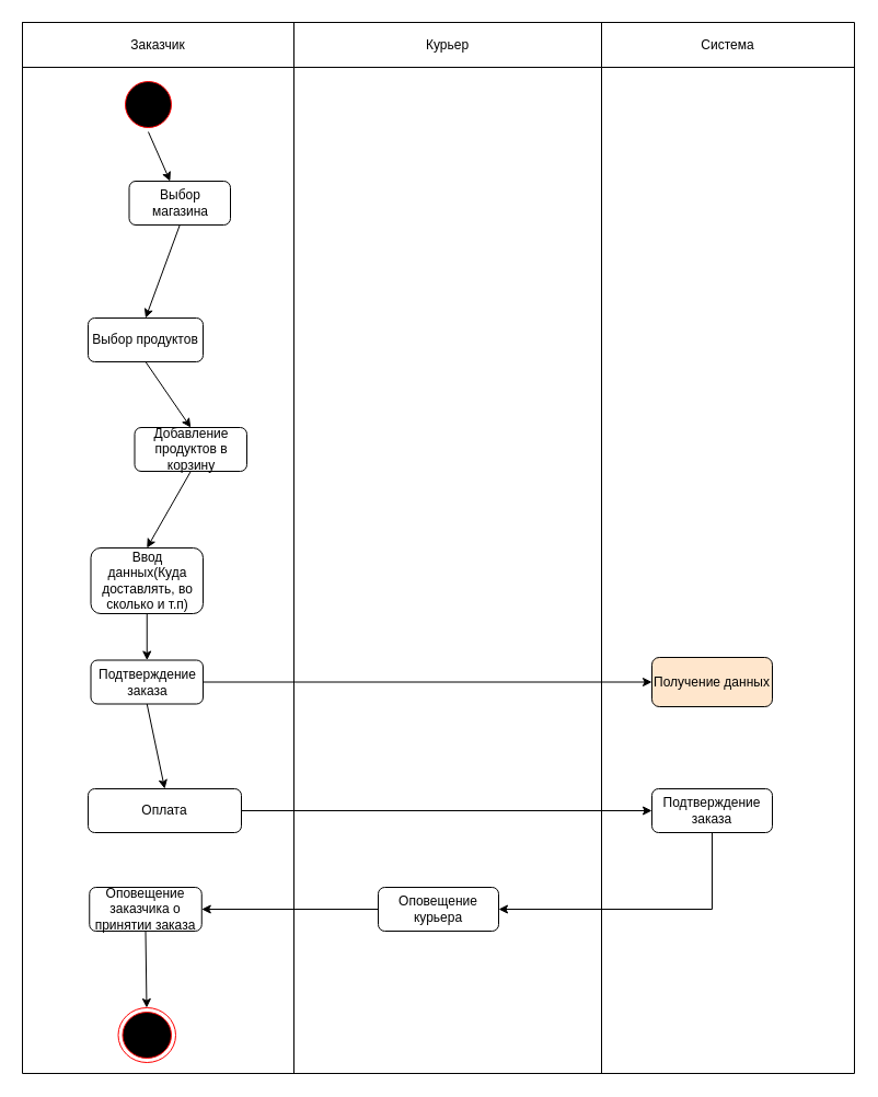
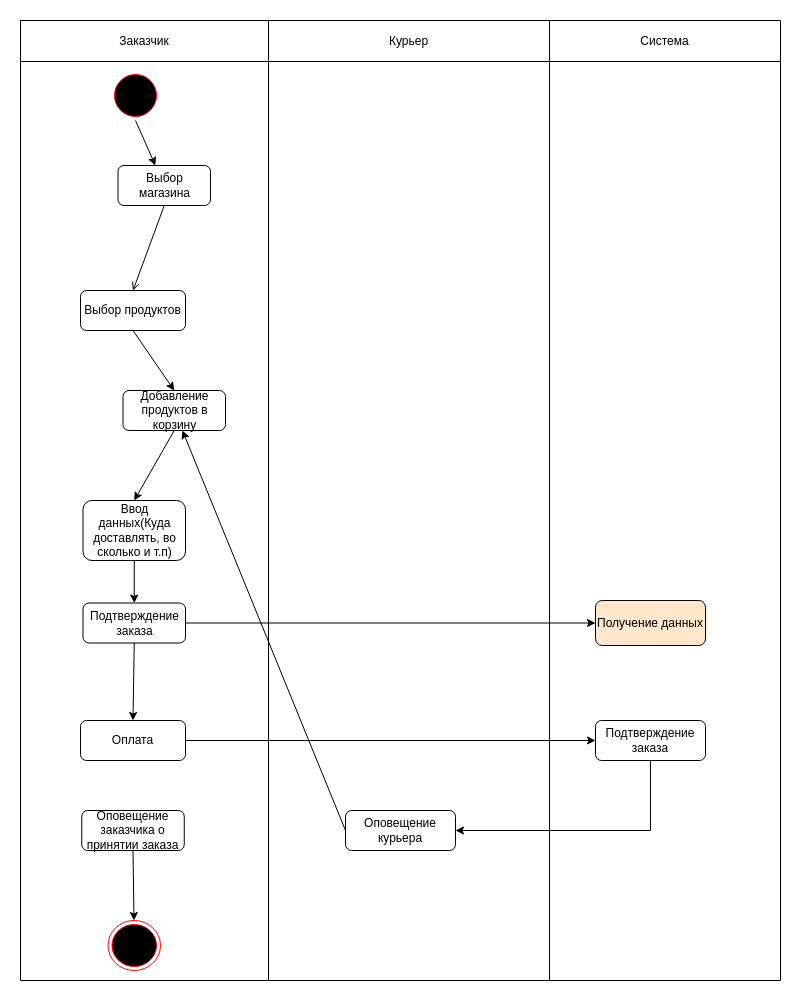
  <mxCell id="0" />
  <mxCell id="1" parent="0" />
  <mxCell id="2" value="" style="shape=table;startSize=0;container=1;collapsible=0;childLayout=tableLayout;" parent="1" vertex="1"><mxGeometry x="20" width="760" height="960" as="geometry" y="20" /></mxCell>
  <mxCell id="3" value="" style="shape=tableRow;horizontal=0;startSize=0;swimlaneHead=0;swimlaneBody=0;strokeColor=inherit;top=0;left=0;bottom=0;right=0;collapsible=0;dropTarget=0;fillColor=none;points=[[0,0.5],[1,0.5]];portConstraint=eastwest;" parent="2" vertex="1"><mxGeometry width="760" height="41" as="geometry" /></mxCell>
  <mxCell id="4" value="Заказчик" style="shape=partialRectangle;html=1;whiteSpace=wrap;connectable=0;strokeColor=inherit;overflow=hidden;fillColor=none;top=0;left=0;bottom=0;right=0;pointerEvents=1;" parent="3" vertex="1"><mxGeometry width="248" height="41" as="geometry"><mxRectangle width="248" height="41" as="alternateBounds" /></mxGeometry></mxCell>
  <mxCell id="5" value="Курьер" style="shape=partialRectangle;html=1;whiteSpace=wrap;connectable=0;strokeColor=inherit;overflow=hidden;fillColor=none;top=0;left=0;bottom=0;right=0;pointerEvents=1;" parent="3" vertex="1"><mxGeometry x="248" width="281" height="41" as="geometry"><mxRectangle width="281" height="41" as="alternateBounds" /></mxGeometry></mxCell>
  <mxCell id="6" value="Система" style="shape=partialRectangle;html=1;whiteSpace=wrap;connectable=0;strokeColor=inherit;overflow=hidden;fillColor=none;top=0;left=0;bottom=0;right=0;pointerEvents=1;" parent="3" vertex="1"><mxGeometry x="529" width="231" height="41" as="geometry"><mxRectangle width="231" height="41" as="alternateBounds" /></mxGeometry></mxCell>
  <mxCell id="7" value="" style="shape=tableRow;horizontal=0;startSize=0;swimlaneHead=0;swimlaneBody=0;strokeColor=inherit;top=0;left=0;bottom=0;right=0;collapsible=0;dropTarget=0;fillColor=none;points=[[0,0.5],[1,0.5]];portConstraint=eastwest;" parent="2" vertex="1"><mxGeometry y="41" width="760" height="919" as="geometry" /></mxCell>
  <mxCell id="8" value="" style="shape=partialRectangle;html=1;whiteSpace=wrap;connectable=0;strokeColor=inherit;overflow=hidden;fillColor=none;top=0;left=0;bottom=0;right=0;pointerEvents=1;" parent="7" vertex="1"><mxGeometry width="248" height="919" as="geometry"><mxRectangle width="248" height="919" as="alternateBounds" /></mxGeometry></mxCell>
  <mxCell id="9" value="" style="shape=partialRectangle;html=1;whiteSpace=wrap;connectable=0;strokeColor=inherit;overflow=hidden;fillColor=none;top=0;left=0;bottom=0;right=0;pointerEvents=1;" parent="7" vertex="1"><mxGeometry x="248" width="281" height="919" as="geometry"><mxRectangle width="281" height="919" as="alternateBounds" /></mxGeometry></mxCell>
  <mxCell id="10" value="" style="shape=partialRectangle;html=1;whiteSpace=wrap;connectable=0;strokeColor=inherit;overflow=hidden;fillColor=none;top=0;left=0;bottom=0;right=0;pointerEvents=1;" parent="7" vertex="1"><mxGeometry x="529" width="231" height="919" as="geometry"><mxRectangle width="231" height="919" as="alternateBounds" /></mxGeometry></mxCell>
  <mxCell id="11" value="Выбор продуктов" style="rounded=1;whiteSpace=wrap;html=1;" parent="1" vertex="1"><mxGeometry x="80" y="290" width="105" height="40" as="geometry" /></mxCell>
- <mxCell id="12" value="" style="endArrow=classic;html=1;rounded=0;entryX=0.5;entryY=0;entryDx=0;entryDy=0;exitX=0.5;exitY=1;exitDx=0;exitDy=0;" parent="1" target="11" edge="1" source="33"><mxGeometry width="50" height="50" relative="1" as="geometry"><mxPoint x="132.5" y="240" as="sourcePoint" /><mxPoint x="175" y="280" as="targetPoint" /></mxGeometry></mxCell>
+ <mxCell id="12" value="" style="endArrow=open;html=1;rounded=0;entryX=0.5;entryY=0;entryDx=0;entryDy=0;exitX=0.5;exitY=1;exitDx=0;exitDy=0;" parent="1" target="11" edge="1" source="33"><mxGeometry width="50" height="50" relative="1" as="geometry"><mxPoint x="132.5" y="240" as="sourcePoint" /><mxPoint x="175" y="280" as="targetPoint" /></mxGeometry></mxCell>
  <mxCell id="13" value="Добавление продуктов в корзину" style="rounded=1;whiteSpace=wrap;html=1;" parent="1" vertex="1"><mxGeometry x="122.5" y="390" width="102.5" height="40" as="geometry" /></mxCell>
  <mxCell id="14" value="Ввод данных(Куда доставлять, во сколько и т.п)" style="rounded=1;whiteSpace=wrap;html=1;" parent="1" vertex="1"><mxGeometry x="82.5" y="500" width="102.5" height="60" as="geometry" /></mxCell>
  <mxCell id="15" value="Подтверждение заказа" style="rounded=1;whiteSpace=wrap;html=1;" parent="1" vertex="1"><mxGeometry x="82.5" y="602.5" width="102.5" height="40" as="geometry" /></mxCell>
- <mxCell id="16" value="Оплата" style="rounded=1;whiteSpace=wrap;html=1;" parent="1" vertex="1"><mxGeometry x="80" y="720" width="140" height="40" as="geometry" /></mxCell>
+ <mxCell id="16" value="Оплата" style="rounded=1;whiteSpace=wrap;html=1;" parent="1" vertex="1"><mxGeometry x="80" y="720" width="105" height="40" as="geometry" /></mxCell>
  <mxCell id="17" value="" style="endArrow=classic;html=1;rounded=0;entryX=0.5;entryY=0;entryDx=0;entryDy=0;exitX=0.5;exitY=1;exitDx=0;exitDy=0;" parent="1" source="11" target="13" edge="1"><mxGeometry width="50" height="50" relative="1" as="geometry"><mxPoint x="185" y="700" as="sourcePoint" /><mxPoint x="235" y="650" as="targetPoint" /></mxGeometry></mxCell>
  <mxCell id="18" value="" style="endArrow=classic;html=1;rounded=0;entryX=0.5;entryY=0;entryDx=0;entryDy=0;exitX=0.5;exitY=1;exitDx=0;exitDy=0;" parent="1" source="13" target="14" edge="1"><mxGeometry width="50" height="50" relative="1" as="geometry"><mxPoint x="175" y="380" as="sourcePoint" /><mxPoint x="225" y="330" as="targetPoint" /></mxGeometry></mxCell>
  <mxCell id="19" value="" style="endArrow=classic;html=1;rounded=0;entryX=0.5;entryY=0;entryDx=0;entryDy=0;exitX=0.5;exitY=1;exitDx=0;exitDy=0;" parent="1" source="14" target="15" edge="1"><mxGeometry width="50" height="50" relative="1" as="geometry"><mxPoint x="405" y="530" as="sourcePoint" /><mxPoint x="455" y="480" as="targetPoint" /></mxGeometry></mxCell>
  <mxCell id="20" value="" style="endArrow=classic;html=1;rounded=0;exitX=0.5;exitY=1;exitDx=0;exitDy=0;entryX=0.5;entryY=0;entryDx=0;entryDy=0;" parent="1" source="15" target="16" edge="1"><mxGeometry width="50" height="50" relative="1" as="geometry"><mxPoint x="405" y="530" as="sourcePoint" /><mxPoint x="455" y="480" as="targetPoint" /></mxGeometry></mxCell>
  <mxCell id="21" value="" style="endArrow=classic;html=1;rounded=0;exitX=1;exitY=0.5;exitDx=0;exitDy=0;" parent="1" source="15" target="22" edge="1"><mxGeometry width="50" height="50" relative="1" as="geometry"><mxPoint x="185" y="590" as="sourcePoint" /><mxPoint x="235" y="540" as="targetPoint" /></mxGeometry></mxCell>
  <mxCell id="22" value="Получение данных" style="rounded=1;whiteSpace=wrap;html=1;fillColor=#ffe6cc;" parent="1" vertex="1"><mxGeometry x="595" y="600" width="110" height="45" as="geometry" /></mxCell>
  <mxCell id="23" value="" style="endArrow=classic;html=1;rounded=0;exitX=1;exitY=0.5;exitDx=0;exitDy=0;" parent="1" source="16" target="24" edge="1"><mxGeometry width="50" height="50" relative="1" as="geometry"><mxPoint x="375" y="910" as="sourcePoint" /><mxPoint x="425" y="860" as="targetPoint" /></mxGeometry></mxCell>
  <mxCell id="24" value="Подтверждение заказа" style="rounded=1;whiteSpace=wrap;html=1;" parent="1" vertex="1"><mxGeometry x="595" y="720" width="110" height="40" as="geometry" /></mxCell>
  <mxCell id="25" value="" style="endArrow=classic;html=1;rounded=0;exitX=0.5;exitY=1;exitDx=0;exitDy=0;" parent="1" source="24" target="26" edge="1"><mxGeometry width="50" height="50" relative="1" as="geometry"><mxPoint x="385" y="880" as="sourcePoint" /><mxPoint x="435" y="830" as="targetPoint" /><Array as="points"><mxPoint x="650" y="830" /></Array></mxGeometry></mxCell>
  <mxCell id="26" value="Оповещение курьера" style="rounded=1;whiteSpace=wrap;html=1;" parent="1" vertex="1"><mxGeometry x="345" y="810" width="110" height="40" as="geometry" /></mxCell>
  <mxCell id="27" value="Оповещение заказчика о принятии заказа" style="rounded=1;whiteSpace=wrap;html=1;" parent="1" vertex="1"><mxGeometry x="81.25" y="810" width="102.5" height="40" as="geometry" /></mxCell>
- <mxCell id="28" value="" style="endArrow=classic;html=1;rounded=0;entryX=1;entryY=0.5;entryDx=0;entryDy=0;exitX=0;exitY=0.5;exitDx=0;exitDy=0;" parent="1" source="26" target="27" edge="1"><mxGeometry width="50" height="50" relative="1" as="geometry"><mxPoint x="295" y="880" as="sourcePoint" /><mxPoint x="345" y="830" as="targetPoint" /></mxGeometry></mxCell>
+ <mxCell id="28" value="" style="endArrow=classic;html=1;rounded=0;exitX=0;exitY=0.5;exitDx=0;exitDy=0;" parent="1" source="26" target="13" edge="1"><mxGeometry width="50" height="50" relative="1" as="geometry"><mxPoint x="295" y="880" as="sourcePoint" /><mxPoint x="345" y="830" as="targetPoint" /></mxGeometry></mxCell>
  <mxCell id="29" value="" style="endArrow=classic;html=1;rounded=0;exitX=0.5;exitY=1;exitDx=0;exitDy=0;" parent="1" source="27" edge="1"><mxGeometry width="50" height="50" relative="1" as="geometry"><mxPoint x="385" y="730" as="sourcePoint" /><mxPoint x="133.497" y="920.001" as="targetPoint" /></mxGeometry></mxCell>
  <mxCell id="30" value="" style="ellipse;html=1;shape=endState;fillColor=#000000;strokeColor=#ff0000;" parent="1" vertex="1"><mxGeometry x="107.5" y="920" width="52.5" height="50" as="geometry" /></mxCell>
  <mxCell id="31" value="" style="ellipse;html=1;shape=startState;fillColor=#000000;strokeColor=#ff0000;" parent="1" vertex="1"><mxGeometry x="110" y="70" width="50" height="50" as="geometry" /></mxCell>
  <mxCell id="32" value="" style="endArrow=classic;html=1;rounded=0;exitX=0.5;exitY=1;exitDx=0;exitDy=0;" edge="1" parent="1" source="31" target="33"><mxGeometry width="50" height="50" relative="1" as="geometry"><mxPoint x="345" y="270" as="sourcePoint" /><mxPoint x="395" y="220" as="targetPoint" /></mxGeometry></mxCell>
  <mxCell id="33" value="Выбор магазина" style="rounded=1;whiteSpace=wrap;html=1;" vertex="1" parent="1"><mxGeometry x="117.5" y="165" width="92.5" height="40" as="geometry" /></mxCell>
